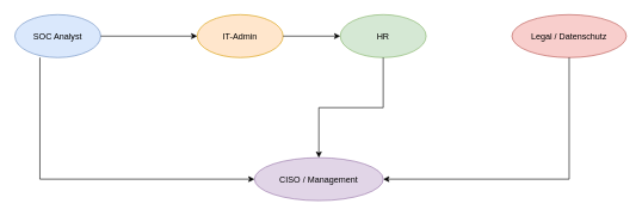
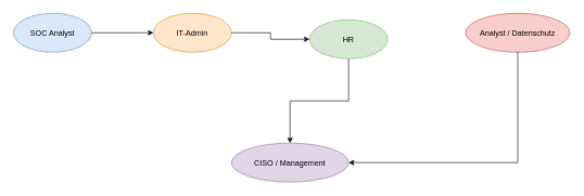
  <mxCell id="0" />
  <mxCell id="1" parent="0" />
  <mxCell id="2" value="SOC Analyst" style="shape=ellipse;fillColor=#dae8fc;strokeColor=#6c8ebf;" parent="1" vertex="1"><mxGeometry x="20" y="20" width="120" height="60" as="geometry" /></mxCell>
- <mxCell id="3" value="IT-Admin" style="shape=ellipse;fillColor=#ffe6cc;strokeColor=#d79b00;" parent="1" vertex="1"><mxGeometry x="275" y="20" width="120" height="60" as="geometry" /></mxCell>
- <mxCell id="4" value="HR" style="shape=ellipse;fillColor=#d5e8d4;strokeColor=#82b366;" parent="1" vertex="1"><mxGeometry x="475" y="20" width="120" height="60" as="geometry" /></mxCell>
- <mxCell id="5" value="Legal / Datenschutz" style="shape=ellipse;fillColor=#f8cecc;strokeColor=#b85450;" parent="1" vertex="1"><mxGeometry x="715" y="20" width="160" height="60" as="geometry" /></mxCell>
+ <mxCell id="3" value="IT-Admin" style="shape=ellipse;fillColor=#ffe6cc;strokeColor=#d79b00;" parent="1" vertex="1"><mxGeometry x="235" y="20" width="120" height="60" as="geometry" /></mxCell>
+ <mxCell id="4" value="HR" style="shape=ellipse;fillColor=#d5e8d4;strokeColor=#82b366;" parent="1" vertex="1"><mxGeometry x="475" y="30" width="120" height="60" as="geometry" /></mxCell>
+ <mxCell id="5" value="Analyst / Datenschutz" style="shape=ellipse;fillColor=#f8cecc;strokeColor=#b85450;" parent="1" vertex="1"><mxGeometry x="715" y="20" width="160" height="60" as="geometry" /></mxCell>
  <mxCell id="6" value="CISO / Management" style="shape=ellipse;fillColor=#e1d5e7;strokeColor=#9673a6;" parent="1" vertex="1"><mxGeometry x="355" y="220" width="180" height="60" as="geometry" /></mxCell>
  <mxCell id="7" style="edgeStyle=orthogonalEdgeStyle;rounded=0;orthogonalLoop=1;jettySize=auto;html=1;strokeColor=#000000;" parent="1" source="2" target="3" edge="1"><mxGeometry relative="1" as="geometry" /></mxCell>
  <mxCell id="8" style="edgeStyle=orthogonalEdgeStyle;rounded=0;orthogonalLoop=1;jettySize=auto;html=1;strokeColor=#000000;" parent="1" source="3" target="4" edge="1"><mxGeometry relative="1" as="geometry" /></mxCell>
  <mxCell id="9" style="edgeStyle=orthogonalEdgeStyle;rounded=0;orthogonalLoop=1;jettySize=auto;html=1;strokeColor=#000000;" parent="1" source="4" target="6" edge="1"><mxGeometry relative="1" as="geometry" /></mxCell>
  <mxCell id="10" style="edgeStyle=orthogonalEdgeStyle;rounded=0;orthogonalLoop=1;jettySize=auto;html=1;strokeColor=#000000;" parent="1" edge="1"><mxGeometry relative="1" as="geometry"><mxPoint x="795" y="80" as="sourcePoint" /><mxPoint x="535" y="250" as="targetPoint" /><Array as="points"><mxPoint x="795" y="250" /></Array></mxGeometry></mxCell>
- <mxCell id="11" style="edgeStyle=orthogonalEdgeStyle;rounded=0;orthogonalLoop=1;jettySize=auto;html=1;strokeColor=#000000;" parent="1" source="2" target="6" edge="1"><mxGeometry relative="1" as="geometry"><Array as="points"><mxPoint x="55" y="250" /></Array></mxGeometry></mxCell>
